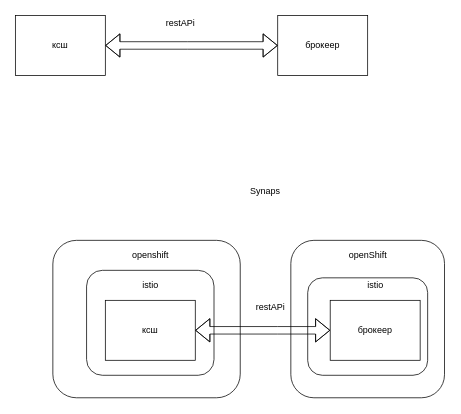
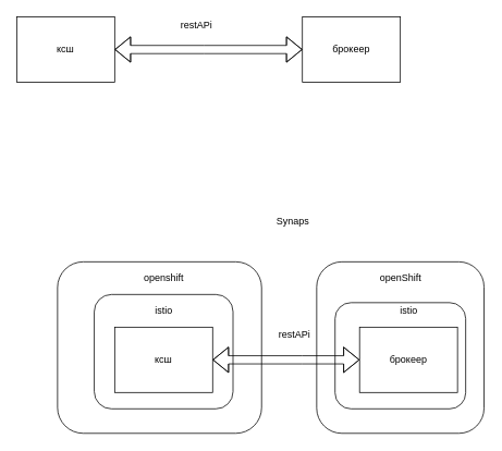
  <mxCell id="0" />
  <mxCell id="1" parent="0" />
  <mxCell id="2" value="" style="rounded=1;whiteSpace=wrap;html=1;" vertex="1" parent="1"><mxGeometry x="387.5" y="320" width="205" height="210" as="geometry" /></mxCell>
  <mxCell id="3" value="openShift" style="text;html=1;align=center;verticalAlign=middle;resizable=0;points=[];autosize=1;strokeColor=none;" vertex="1" parent="1"><mxGeometry x="455" y="330" width="70" height="20" as="geometry" /></mxCell>
  <mxCell id="4" value="" style="rounded=1;whiteSpace=wrap;html=1;" vertex="1" parent="1"><mxGeometry x="70" y="320" width="250" height="210" as="geometry" /></mxCell>
  <mxCell id="5" value="" style="rounded=1;whiteSpace=wrap;html=1;" vertex="1" parent="1"><mxGeometry x="410" y="370" width="160" height="130" as="geometry" /></mxCell>
  <mxCell id="6" value="istio" style="text;html=1;align=center;verticalAlign=middle;resizable=0;points=[];autosize=1;strokeColor=none;" vertex="1" parent="1"><mxGeometry x="480" y="370" width="40" height="20" as="geometry" /></mxCell>
  <mxCell id="7" value="" style="rounded=1;whiteSpace=wrap;html=1;" vertex="1" parent="1"><mxGeometry x="115" y="360" width="170" height="140" as="geometry" /></mxCell>
  <mxCell id="8" value="ксш" style="rounded=0;whiteSpace=wrap;html=1;" vertex="1" parent="1"><mxGeometry x="20" y="20" width="120" height="80" as="geometry" /></mxCell>
  <mxCell id="9" value="брокеер" style="rounded=0;whiteSpace=wrap;html=1;" vertex="1" parent="1"><mxGeometry x="370" y="20" width="120" height="80" as="geometry" /></mxCell>
  <mxCell id="10" value="" style="shape=flexArrow;endArrow=classic;startArrow=classic;html=1;entryX=0;entryY=0.5;entryDx=0;entryDy=0;exitX=1;exitY=0.5;exitDx=0;exitDy=0;" edge="1" parent="1" source="8" target="9"><mxGeometry width="100" height="100" relative="1" as="geometry"><mxPoint x="200" y="110" as="sourcePoint" /><mxPoint x="300" y="10" as="targetPoint" /><Array as="points"><mxPoint x="250" y="60" /></Array></mxGeometry></mxCell>
  <mxCell id="11" value="restAPi" style="text;html=1;align=center;verticalAlign=middle;resizable=0;points=[];autosize=1;strokeColor=none;" vertex="1" parent="1"><mxGeometry x="215" y="20" width="50" height="20" as="geometry" /></mxCell>
  <mxCell id="12" value="ксш" style="rounded=0;whiteSpace=wrap;html=1;" vertex="1" parent="1"><mxGeometry x="140" y="400" width="120" height="80" as="geometry" /></mxCell>
  <mxCell id="13" value="брокеер" style="rounded=0;whiteSpace=wrap;html=1;" vertex="1" parent="1"><mxGeometry x="440" y="400" width="120" height="80" as="geometry" /></mxCell>
  <mxCell id="14" value="" style="shape=flexArrow;endArrow=classic;startArrow=classic;html=1;exitX=1;exitY=0.5;exitDx=0;exitDy=0;" edge="1" parent="1" source="12"><mxGeometry width="100" height="100" relative="1" as="geometry"><mxPoint x="320" y="490" as="sourcePoint" /><mxPoint x="440" y="440" as="targetPoint" /><Array as="points"><mxPoint x="370" y="440" /></Array></mxGeometry></mxCell>
  <mxCell id="15" value="restAPi" style="text;html=1;align=center;verticalAlign=middle;resizable=0;points=[];autosize=1;strokeColor=none;" vertex="1" parent="1"><mxGeometry x="335" y="400" width="50" height="20" as="geometry" /></mxCell>
  <mxCell id="16" value="istio" style="text;html=1;align=center;verticalAlign=middle;resizable=0;points=[];autosize=1;strokeColor=none;" vertex="1" parent="1"><mxGeometry x="180" y="370" width="40" height="20" as="geometry" /></mxCell>
  <mxCell id="17" value="openshift" style="text;html=1;align=center;verticalAlign=middle;resizable=0;points=[];autosize=1;strokeColor=none;" vertex="1" parent="1"><mxGeometry x="170" y="330" width="60" height="20" as="geometry" /></mxCell>
- <mxCell id="18" value="Synaps" style="text;html=1;align=center;verticalAlign=middle;resizable=0;points=[];autosize=1;strokeColor=none;" vertex="1" parent="1"><mxGeometry x="322.5" y="245" width="60" height="20" as="geometry" /></mxCell>
+ <mxCell id="18" value="Synaps" style="text;html=1;align=center;verticalAlign=middle;resizable=0;points=[];autosize=1;strokeColor=none;" vertex="1" parent="1"><mxGeometry x="327.5" y="260" width="60" height="20" as="geometry" /></mxCell>
